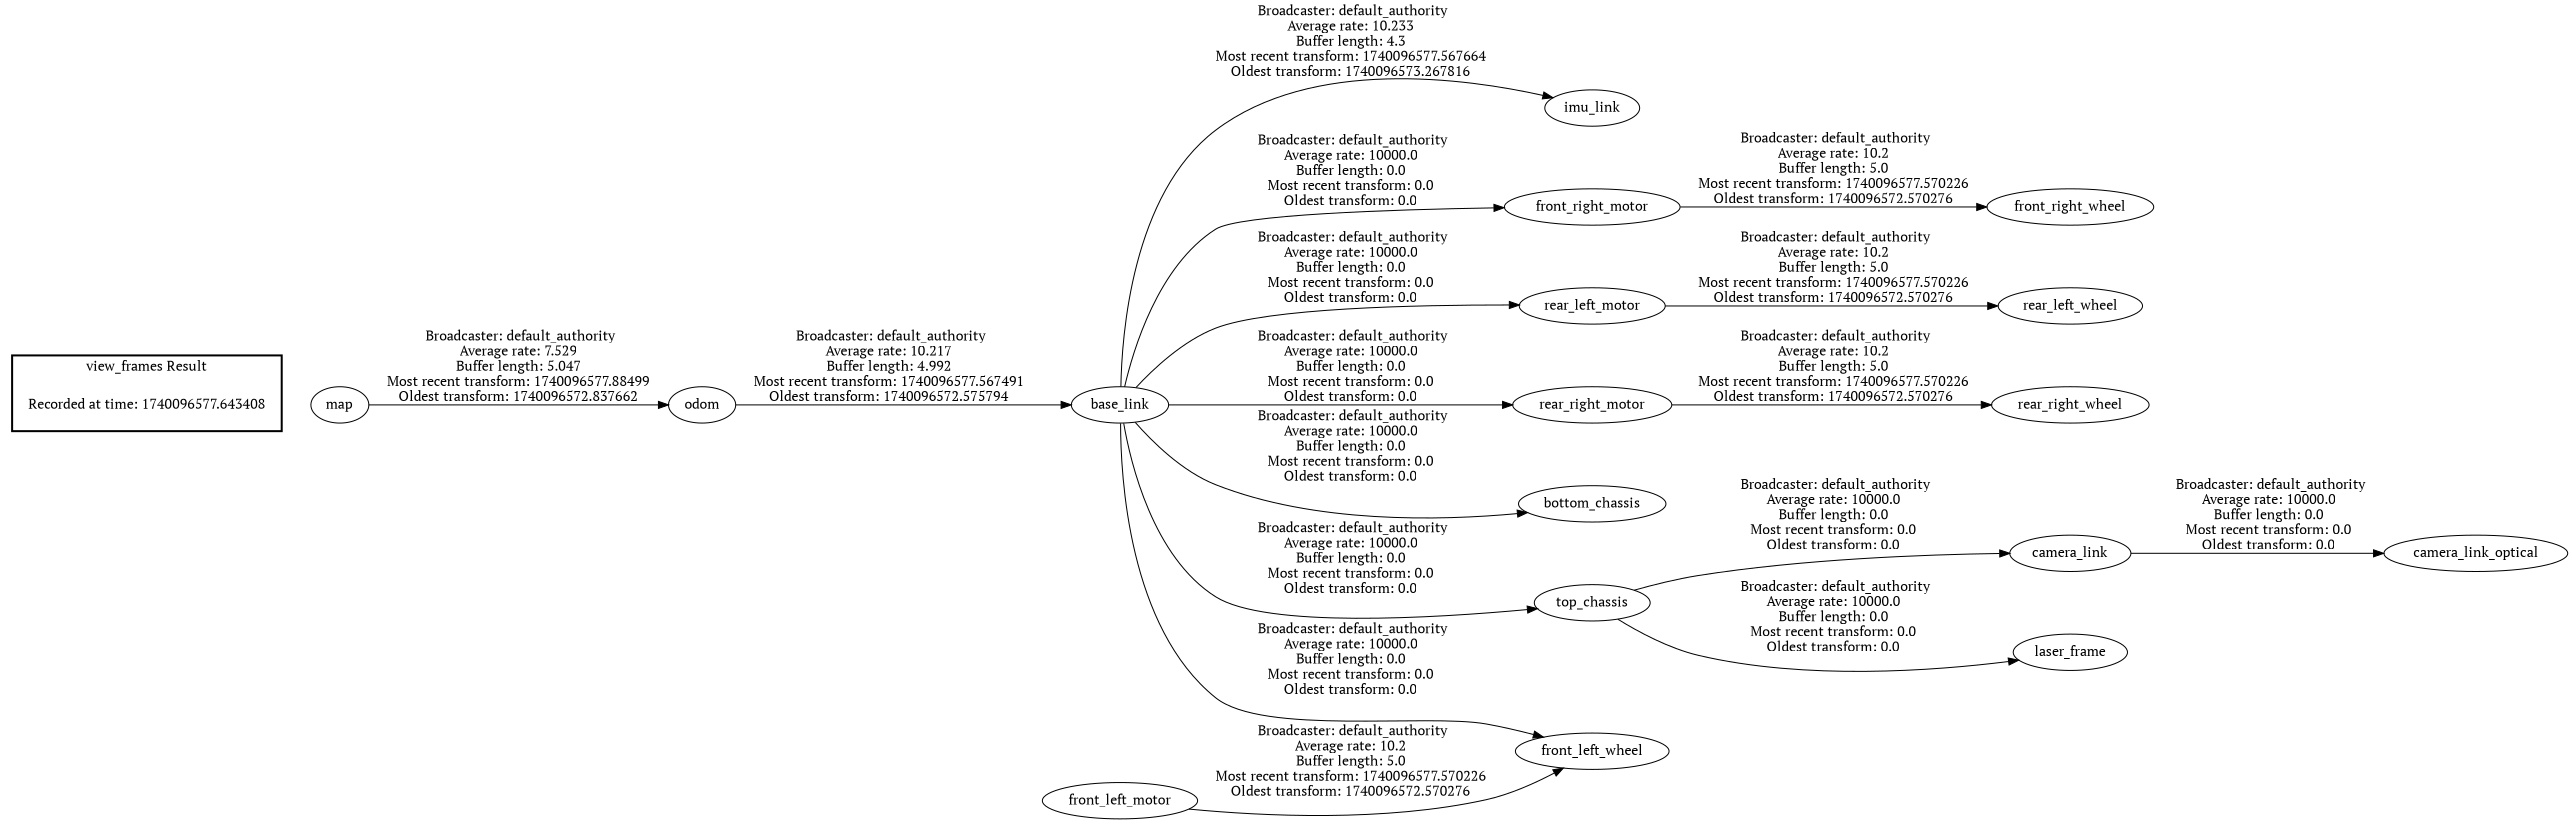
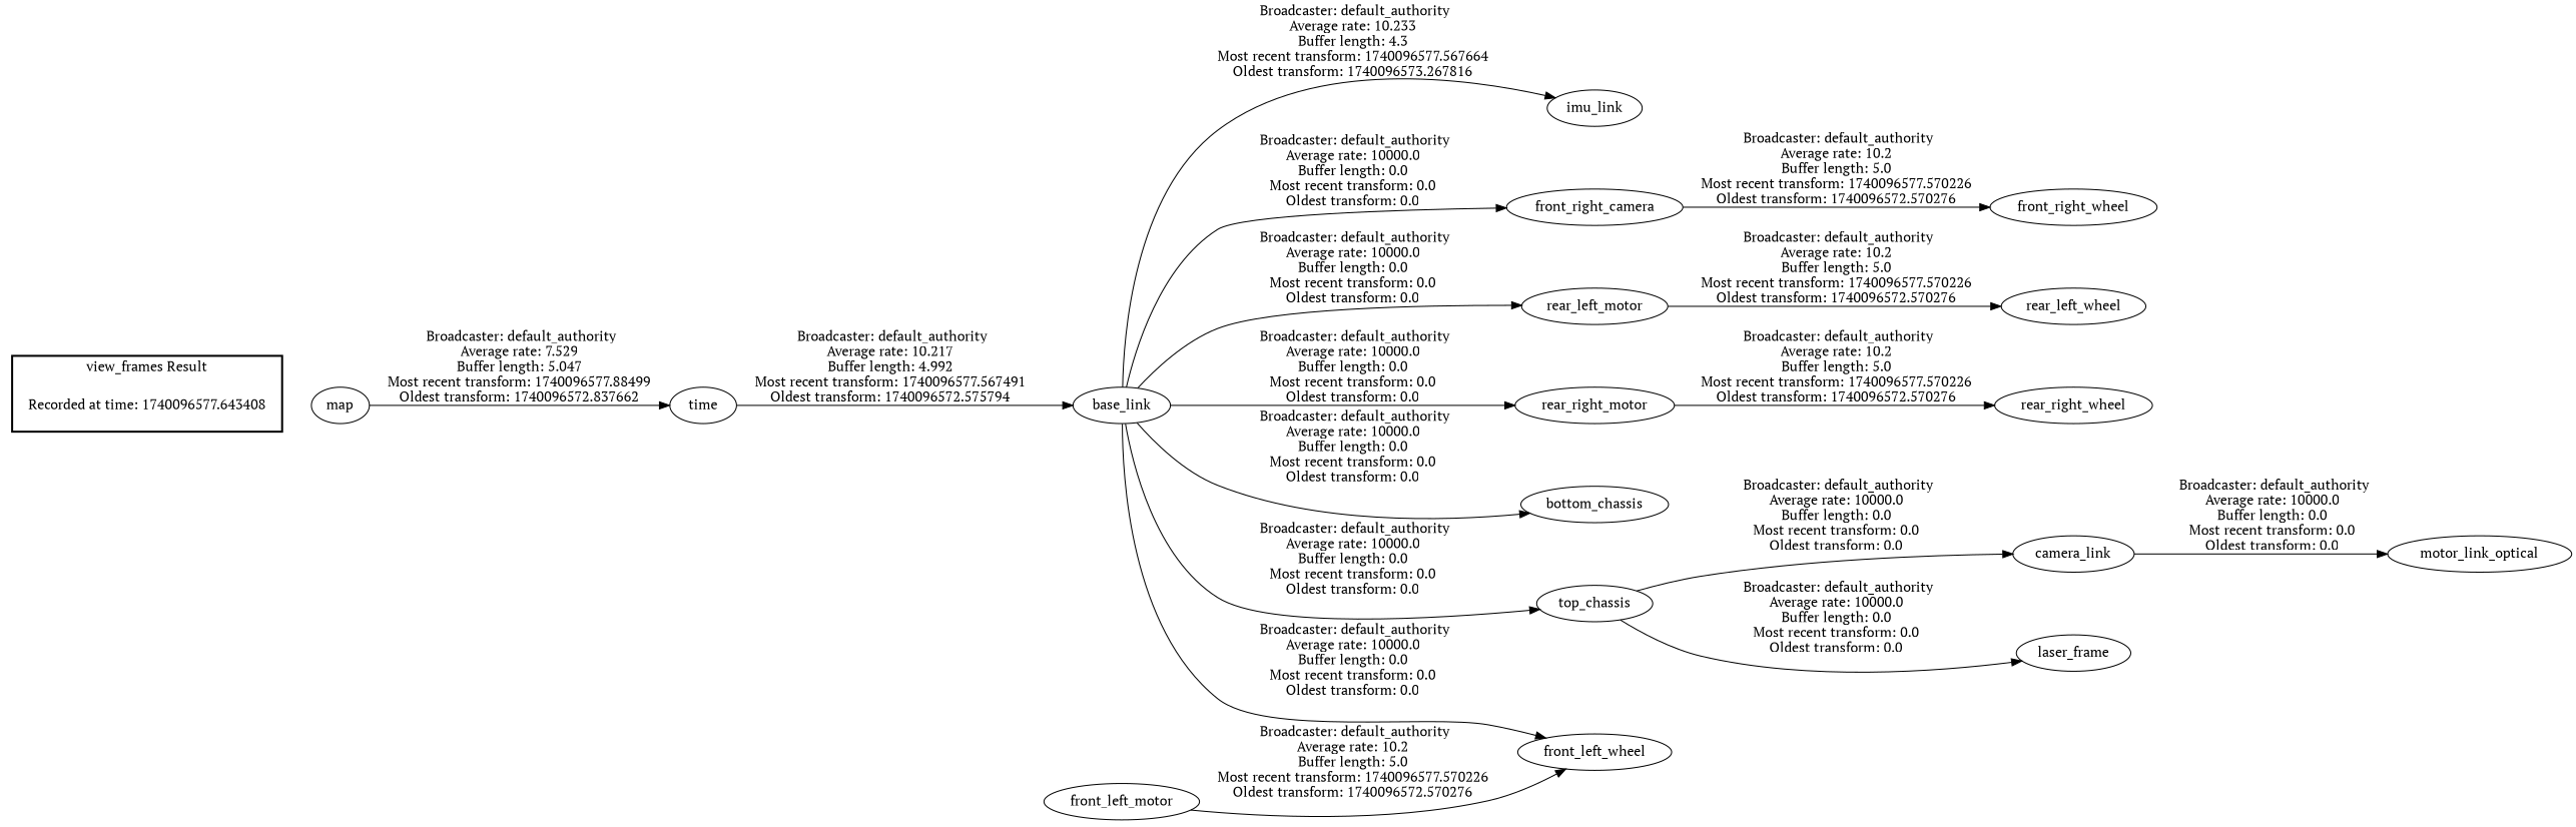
  digraph {
    fontname="PT Serif"
    rankdir=LR
    node [fontname="PT Serif"]
    edge [fontname="PT Serif"]
    "Recorded at time: 1740096577.643408" [shape=plaintext]
    map
    base_link
    imu_link
-   front_right_motor
+   front_right_motor [label=front_right_camera]
    rear_left_motor
    rear_right_motor
    bottom_chassis
    top_chassis
    front_left_wheel
    front_left_motor
    front_right_wheel
    rear_left_wheel
    rear_right_wheel
    camera_link
    laser_frame
-   odom
-   camera_link_optical
+   odom [label=time]
+   camera_link_optical [label=motor_link_optical]
    subgraph cluster_1 {
      color=black
      label="view_frames Result"
      style=bold
      "Recorded at time: 1740096577.643408"
    }
    "Recorded at time: 1740096577.643408" -> map [style=invis]
    map -> odom [label=" Broadcaster: default_authority\nAverage rate: 7.529\nBuffer length: 5.047\nMost recent transform: 1740096577.88499\nOldest transform: 1740096572.837662\n"]
    base_link -> imu_link [label=" Broadcaster: default_authority\nAverage rate: 10.233\nBuffer length: 4.3\nMost recent transform: 1740096577.567664\nOldest transform: 1740096573.267816\n"]
    base_link -> front_right_motor [label=" Broadcaster: default_authority\nAverage rate: 10000.0\nBuffer length: 0.0\nMost recent transform: 0.0\nOldest transform: 0.0\n"]
    base_link -> rear_left_motor [label=" Broadcaster: default_authority\nAverage rate: 10000.0\nBuffer length: 0.0\nMost recent transform: 0.0\nOldest transform: 0.0\n"]
    base_link -> rear_right_motor [label=" Broadcaster: default_authority\nAverage rate: 10000.0\nBuffer length: 0.0\nMost recent transform: 0.0\nOldest transform: 0.0\n"]
    base_link -> bottom_chassis [label=" Broadcaster: default_authority\nAverage rate: 10000.0\nBuffer length: 0.0\nMost recent transform: 0.0\nOldest transform: 0.0\n"]
    base_link -> top_chassis [label=" Broadcaster: default_authority\nAverage rate: 10000.0\nBuffer length: 0.0\nMost recent transform: 0.0\nOldest transform: 0.0\n"]
    base_link -> front_left_wheel [label=" Broadcaster: default_authority\nAverage rate: 10000.0\nBuffer length: 0.0\nMost recent transform: 0.0\nOldest transform: 0.0\n"]
    front_right_motor -> front_right_wheel [label=" Broadcaster: default_authority\nAverage rate: 10.2\nBuffer length: 5.0\nMost recent transform: 1740096577.570226\nOldest transform: 1740096572.570276\n"]
    rear_left_motor -> rear_left_wheel [label=" Broadcaster: default_authority\nAverage rate: 10.2\nBuffer length: 5.0\nMost recent transform: 1740096577.570226\nOldest transform: 1740096572.570276\n"]
    rear_right_motor -> rear_right_wheel [label=" Broadcaster: default_authority\nAverage rate: 10.2\nBuffer length: 5.0\nMost recent transform: 1740096577.570226\nOldest transform: 1740096572.570276\n"]
    top_chassis -> camera_link [label=" Broadcaster: default_authority\nAverage rate: 10000.0\nBuffer length: 0.0\nMost recent transform: 0.0\nOldest transform: 0.0\n"]
    top_chassis -> laser_frame [label=" Broadcaster: default_authority\nAverage rate: 10000.0\nBuffer length: 0.0\nMost recent transform: 0.0\nOldest transform: 0.0\n"]
    front_left_motor -> front_left_wheel [label=" Broadcaster: default_authority\nAverage rate: 10.2\nBuffer length: 5.0\nMost recent transform: 1740096577.570226\nOldest transform: 1740096572.570276\n"]
    camera_link -> camera_link_optical [label=" Broadcaster: default_authority\nAverage rate: 10000.0\nBuffer length: 0.0\nMost recent transform: 0.0\nOldest transform: 0.0\n"]
    odom -> base_link [label=" Broadcaster: default_authority\nAverage rate: 10.217\nBuffer length: 4.992\nMost recent transform: 1740096577.567491\nOldest transform: 1740096572.575794\n"]
  }
